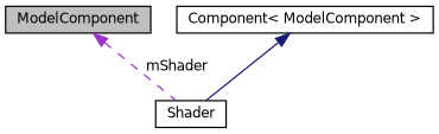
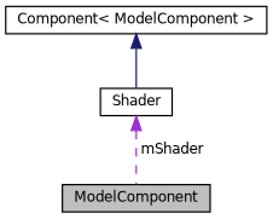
  digraph {
    node [color=black fillcolor=white fontname=Helvetica fontsize=10 shape=record style=filled]
    edge [dir=back fontname=Helvetica fontsize=10 labelfontname=Helvetica labelfontsize=10]
    n1 [fillcolor=grey75 fontcolor=black height=0.2 label=ModelComponent width=0.4]
    n2 [height=0.2 label="Component\< ModelComponent \>" width=0.4]
    n3 [height=0.2 label=Shader width=0.4]
    n2 -> n3 [color=midnightblue style=solid]
-   n1 -> n3 [color=darkorchid3 label=" mShader" style=dashed]
+   n3 -> n1 [color=darkorchid3 label=" mShader" style=dashed]
  }
